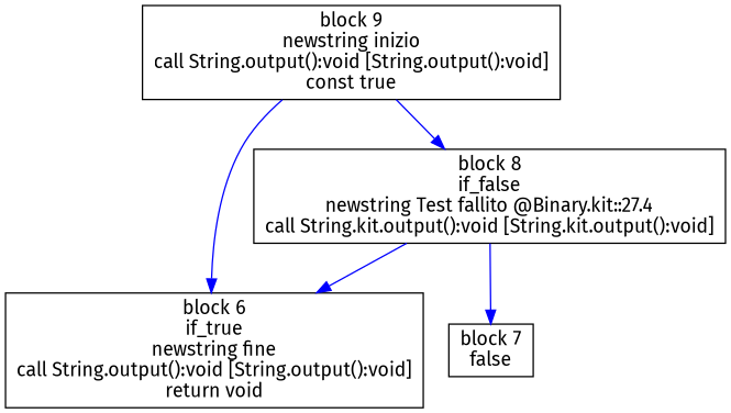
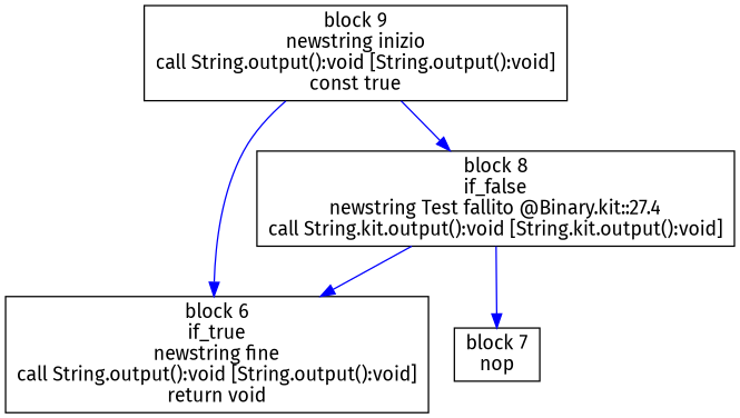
  digraph {
    fontname="Fira Sans"
    node [shape=box fontname="Fira Sans"]
    edge [color=blue fontsize=8 fontname="Fira Sans"]
    n1 [label="block 9\nnewstring inizio\ncall String.output():void [String.output():void]\nconst true"]
    n2 [label="block 8\nif_false\nnewstring Test fallito @Binary.kit::27.4\ncall String.kit.output():void [String.kit.output():void]"]
    n3 [label="block 6\nif_true\nnewstring fine\ncall String.output():void [String.output():void]\nreturn void"]
-   n4 [label="block 7\nfalse"]
+   n4 [label="block 7\nnop"]
    n1 -> n2
    n1 -> n3
    n2 -> n3
    n2 -> n4
  }
